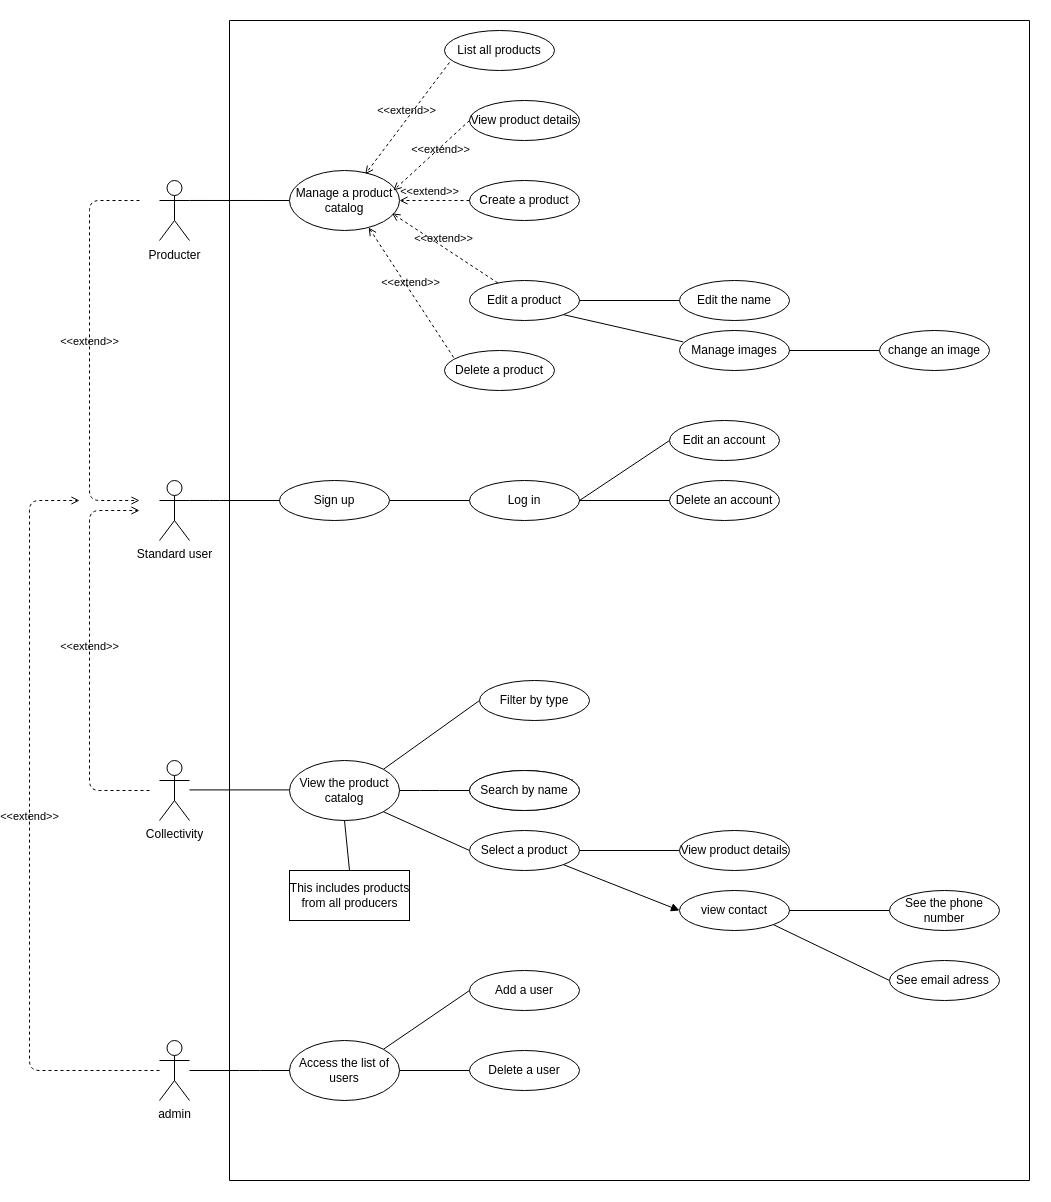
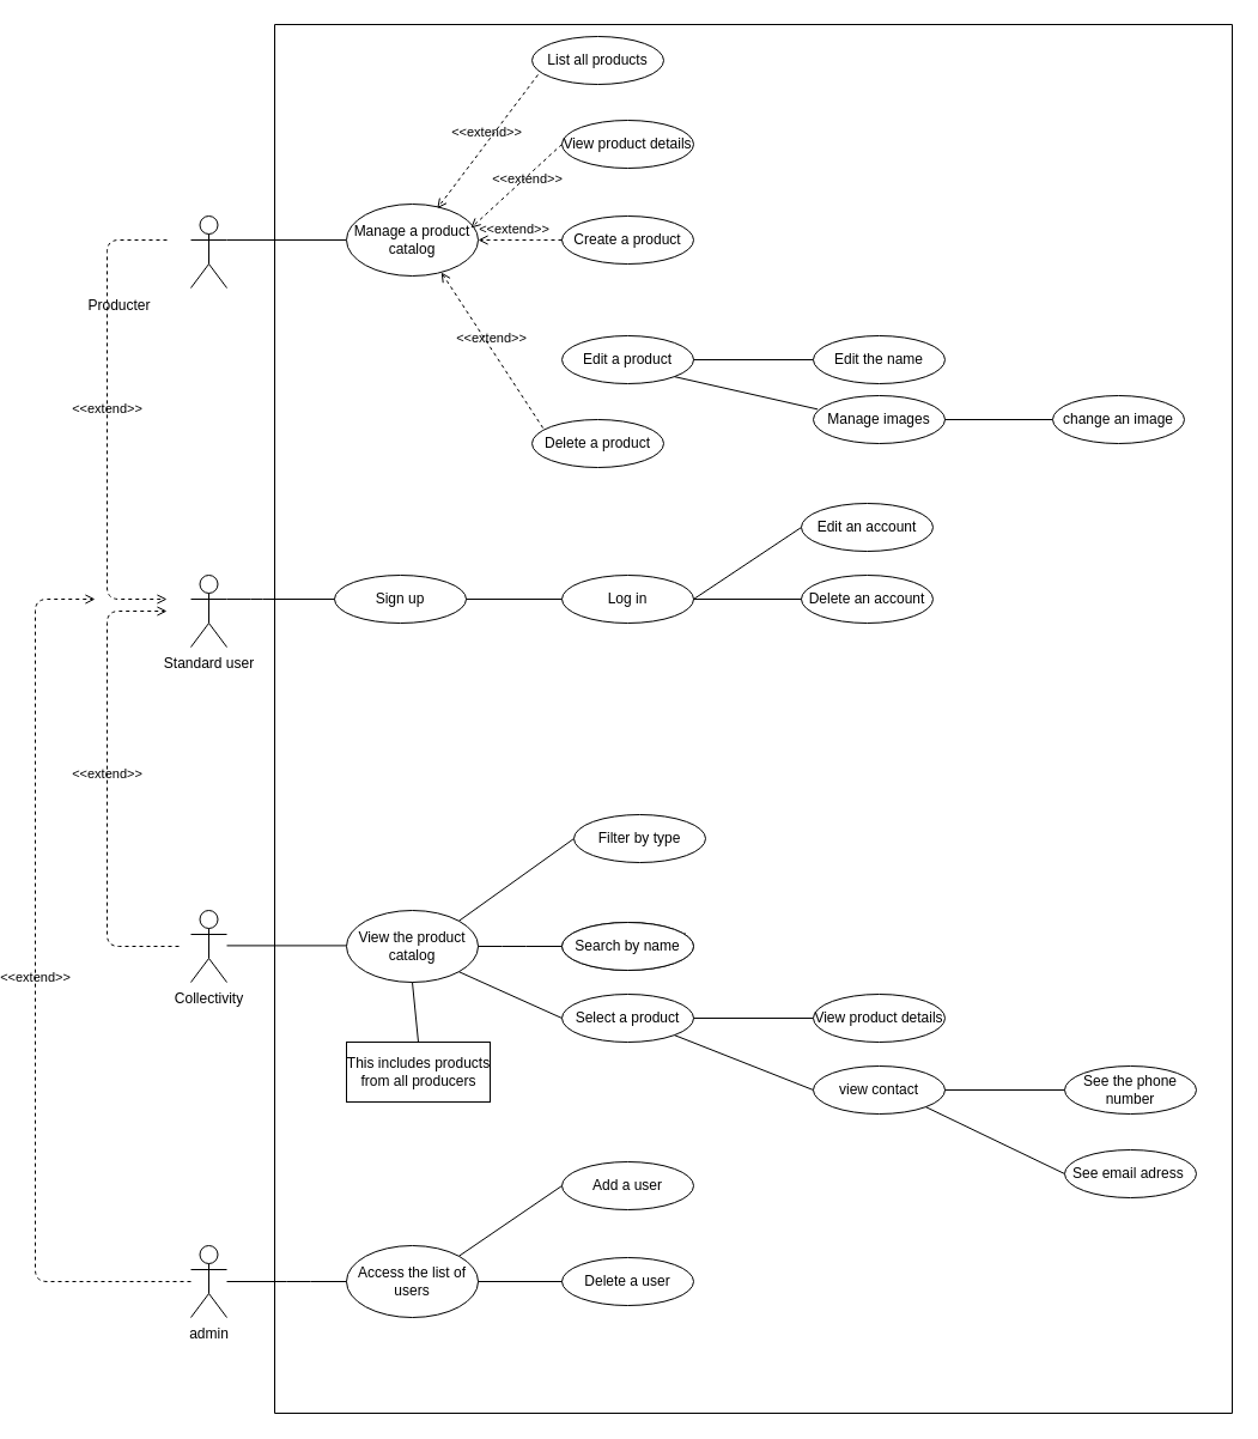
  <mxCell id="0" />
  <mxCell id="1" parent="0" />
  <mxCell id="2" value="" style="shape=umlActor;verticalLabelPosition=bottom;verticalAlign=top;html=1;outlineConnect=0;" parent="1" vertex="1"><mxGeometry x="150" y="180" width="30" height="60" as="geometry" /></mxCell>
  <mxCell id="3" value="Standard user" style="shape=umlActor;verticalLabelPosition=bottom;verticalAlign=top;html=1;outlineConnect=0;" parent="1" vertex="1"><mxGeometry x="150" y="480" width="30" height="60" as="geometry" /></mxCell>
  <mxCell id="4" value="Collectivity" style="shape=umlActor;verticalLabelPosition=bottom;verticalAlign=top;html=1;outlineConnect=0;" parent="1" vertex="1"><mxGeometry x="150" y="760" width="30" height="60" as="geometry" /></mxCell>
- <mxCell id="5" value="Producter" style="text;html=1;align=center;verticalAlign=middle;resizable=0;points=[];autosize=1;strokeColor=none;fillColor=none;" parent="1" vertex="1"><mxGeometry x="125" y="240" width="80" height="30" as="geometry" /></mxCell>
+ <mxCell id="5" value="Producter" style="text;html=1;align=center;verticalAlign=middle;resizable=0;points=[];autosize=1;strokeColor=none;fillColor=none;" parent="1" vertex="1"><mxGeometry x="50" y="240" width="80" height="30" as="geometry" /></mxCell>
  <mxCell id="6" value="" style="endArrow=none;html=1;exitX=1;exitY=0.333;exitDx=0;exitDy=0;exitPerimeter=0;" parent="1" source="3" edge="1"><mxGeometry width="50" height="50" relative="1" as="geometry"><mxPoint x="380" y="430" as="sourcePoint" /><mxPoint x="280" y="500" as="targetPoint" /><Array as="points"><mxPoint x="210" y="500" /></Array></mxGeometry></mxCell>
  <mxCell id="7" value="" style="endArrow=none;html=1;exitX=1;exitY=0.333;exitDx=0;exitDy=0;exitPerimeter=0;" parent="1" source="2" edge="1"><mxGeometry width="50" height="50" relative="1" as="geometry"><mxPoint x="380" y="430" as="sourcePoint" /><mxPoint x="280" y="200" as="targetPoint" /></mxGeometry></mxCell>
  <mxCell id="8" value="Manage a product catalog" style="ellipse;whiteSpace=wrap;html=1;" parent="1" vertex="1"><mxGeometry x="280" y="170" width="110" height="60" as="geometry" /></mxCell>
  <mxCell id="9" value="View the product catalog" style="ellipse;whiteSpace=wrap;html=1;" parent="1" vertex="1"><mxGeometry x="280" y="760" width="110" height="60" as="geometry" /></mxCell>
  <mxCell id="10" value="" style="endArrow=none;html=1;exitX=1;exitY=0.333;exitDx=0;exitDy=0;exitPerimeter=0;" parent="1" edge="1"><mxGeometry width="50" height="50" relative="1" as="geometry"><mxPoint x="180" y="789.41" as="sourcePoint" /><mxPoint x="280" y="789.41" as="targetPoint" /></mxGeometry></mxCell>
  <mxCell id="11" value="List all products" style="ellipse;whiteSpace=wrap;html=1;" parent="1" vertex="1"><mxGeometry x="435" y="30" width="110" height="40" as="geometry" /></mxCell>
  <mxCell id="12" value="View product details" style="ellipse;whiteSpace=wrap;html=1;" parent="1" vertex="1"><mxGeometry x="460" width="110" height="40" as="geometry" y="100" /></mxCell>
  <mxCell id="13" value="Create a product" style="ellipse;whiteSpace=wrap;html=1;" parent="1" vertex="1"><mxGeometry x="460" y="180" width="110" height="40" as="geometry" /></mxCell>
  <mxCell id="14" value="Edit a product" style="ellipse;whiteSpace=wrap;html=1;" parent="1" vertex="1"><mxGeometry x="460" y="280" width="110" height="40" as="geometry" /></mxCell>
  <mxCell id="15" value="Delete a product" style="ellipse;whiteSpace=wrap;html=1;" parent="1" vertex="1"><mxGeometry x="435" y="350" width="110" height="40" as="geometry" /></mxCell>
  <mxCell id="16" value="" style="endArrow=none;html=1;entryX=0;entryY=0.5;entryDx=0;entryDy=0;" parent="1" source="14" target="17" edge="1"><mxGeometry width="50" height="50" relative="1" as="geometry"><mxPoint x="560" y="280" as="sourcePoint" /><mxPoint x="660" y="240" as="targetPoint" /></mxGeometry></mxCell>
  <mxCell id="17" value="Edit the name" style="ellipse;whiteSpace=wrap;html=1;" parent="1" vertex="1"><mxGeometry x="670" y="280" width="110" height="40" as="geometry" /></mxCell>
  <mxCell id="18" value="" style="endArrow=none;html=1;entryX=0.034;entryY=0.285;entryDx=0;entryDy=0;entryPerimeter=0;exitX=1;exitY=1;exitDx=0;exitDy=0;" parent="1" source="14" target="19" edge="1"><mxGeometry width="50" height="50" relative="1" as="geometry"><mxPoint x="560" y="280" as="sourcePoint" /><mxPoint x="640" y="300" as="targetPoint" /></mxGeometry></mxCell>
  <mxCell id="19" value="Manage images" style="ellipse;whiteSpace=wrap;html=1;" parent="1" vertex="1"><mxGeometry x="670" y="330" width="110" height="40" as="geometry" /></mxCell>
  <mxCell id="20" value="" style="endArrow=none;html=1;entryX=0;entryY=0.5;entryDx=0;entryDy=0;exitX=1;exitY=0.5;exitDx=0;exitDy=0;" parent="1" source="19" target="21" edge="1"><mxGeometry width="50" height="50" relative="1" as="geometry"><mxPoint x="790" y="340" as="sourcePoint" /><mxPoint x="870" y="339" as="targetPoint" /></mxGeometry></mxCell>
  <mxCell id="21" value="change an&amp;nbsp;&lt;span style=&quot;background-color: transparent;&quot;&gt;image&lt;/span&gt;" style="ellipse;whiteSpace=wrap;html=1;" parent="1" vertex="1"><mxGeometry x="870" y="330" width="110" height="40" as="geometry" /></mxCell>
  <mxCell id="22" value="" style="endArrow=none;html=1;entryX=0;entryY=0.5;entryDx=0;entryDy=0;exitX=0;exitY=0.5;exitDx=0;exitDy=0;" parent="1" source="24" target="56" edge="1"><mxGeometry width="50" height="50" relative="1" as="geometry"><mxPoint x="270" y="500" as="sourcePoint" /><mxPoint x="460" y="450" as="targetPoint" /></mxGeometry></mxCell>
  <mxCell id="23" value="" style="endArrow=none;html=1;entryX=0;entryY=0.5;entryDx=0;entryDy=0;startArrow=none;" parent="1" source="56" target="24" edge="1"><mxGeometry width="50" height="50" relative="1" as="geometry"><mxPoint x="270" y="500" as="sourcePoint" /><mxPoint x="460" y="500" as="targetPoint" /></mxGeometry></mxCell>
  <mxCell id="24" value="Log in" style="ellipse;whiteSpace=wrap;html=1;" parent="1" vertex="1"><mxGeometry x="460" y="480" width="110" height="40" as="geometry" /></mxCell>
  <mxCell id="25" value="" style="endArrow=none;html=1;exitX=1;exitY=0.5;exitDx=0;exitDy=0;entryX=0;entryY=0.5;entryDx=0;entryDy=0;" parent="1" source="24" target="26" edge="1"><mxGeometry width="50" height="50" relative="1" as="geometry"><mxPoint x="364" y="525" as="sourcePoint" /><mxPoint x="460" y="560" as="targetPoint" /></mxGeometry></mxCell>
  <mxCell id="26" value="Edit an account" style="ellipse;whiteSpace=wrap;html=1;" parent="1" vertex="1"><mxGeometry x="660" y="420" width="110" height="40" as="geometry" /></mxCell>
  <mxCell id="27" value="" style="endArrow=none;html=1;exitX=1;exitY=0.5;exitDx=0;exitDy=0;entryX=0;entryY=0.5;entryDx=0;entryDy=0;" parent="1" source="9" target="28" edge="1"><mxGeometry width="50" height="50" relative="1" as="geometry"><mxPoint x="388.891" y="778.787" as="sourcePoint" /><mxPoint x="460" y="790" as="targetPoint" /><Array as="points"><mxPoint x="420" y="790" /></Array></mxGeometry></mxCell>
  <mxCell id="28" value="List the products" style="ellipse;whiteSpace=wrap;html=1;" parent="1" vertex="1"><mxGeometry x="460" y="770" width="110" height="40" as="geometry" /></mxCell>
  <mxCell id="29" value="" style="endArrow=none;html=1;entryX=0;entryY=0.5;entryDx=0;entryDy=0;exitX=1;exitY=1;exitDx=0;exitDy=0;" parent="1" source="9" target="30" edge="1"><mxGeometry width="50" height="50" relative="1" as="geometry"><mxPoint x="379" y="810" as="sourcePoint" /><mxPoint x="450" y="840" as="targetPoint" /></mxGeometry></mxCell>
  <mxCell id="30" value="Select a product" style="ellipse;whiteSpace=wrap;html=1;" parent="1" vertex="1"><mxGeometry x="460" y="830" width="110" height="40" as="geometry" /></mxCell>
  <mxCell id="31" value="" style="endArrow=none;html=1;exitX=0.941;exitY=0.236;exitDx=0;exitDy=0;exitPerimeter=0;entryX=0;entryY=0.5;entryDx=0;entryDy=0;" parent="1" source="28" target="32" edge="1"><mxGeometry width="50" height="50" relative="1" as="geometry"><mxPoint x="570.001" y="781.213" as="sourcePoint" /><mxPoint x="670" y="730" as="targetPoint" /></mxGeometry></mxCell>
  <mxCell id="32" value="Search by name" style="ellipse;whiteSpace=wrap;html=1;" parent="1" vertex="1"><mxGeometry x="460" y="770" width="110" height="40" as="geometry" /></mxCell>
  <mxCell id="33" value="" style="endArrow=none;html=1;entryX=0;entryY=0.5;entryDx=0;entryDy=0;exitX=1;exitY=0;exitDx=0;exitDy=0;" parent="1" source="9" target="34" edge="1"><mxGeometry width="50" height="50" relative="1" as="geometry"><mxPoint x="590" y="790" as="sourcePoint" /><mxPoint x="670" y="789" as="targetPoint" /></mxGeometry></mxCell>
  <mxCell id="34" value="Filter by type" style="ellipse;whiteSpace=wrap;html=1;" parent="1" vertex="1"><mxGeometry x="470" y="680" width="110" height="40" as="geometry" /></mxCell>
  <mxCell id="35" value="" style="endArrow=none;html=1;entryX=0;entryY=0.5;entryDx=0;entryDy=0;exitX=1;exitY=0.5;exitDx=0;exitDy=0;" parent="1" source="30" target="36" edge="1"><mxGeometry width="50" height="50" relative="1" as="geometry"><mxPoint x="590" y="850" as="sourcePoint" /><mxPoint x="670" y="850" as="targetPoint" /></mxGeometry></mxCell>
  <mxCell id="36" value="View product details" style="ellipse;whiteSpace=wrap;html=1;" parent="1" vertex="1"><mxGeometry x="670" y="830" width="110" height="40" as="geometry" /></mxCell>
- <mxCell id="37" value="" style="endArrow=block;html=1;exitX=1;exitY=1;exitDx=0;exitDy=0;entryX=0;entryY=0.5;entryDx=0;entryDy=0;" parent="1" source="30" target="38" edge="1"><mxGeometry width="50" height="50" relative="1" as="geometry"><mxPoint x="570" y="869" as="sourcePoint" /><mxPoint x="670" y="900" as="targetPoint" /></mxGeometry></mxCell>
+ <mxCell id="37" value="" style="endArrow=none;html=1;exitX=1;exitY=1;exitDx=0;exitDy=0;entryX=0;entryY=0.5;entryDx=0;entryDy=0;" parent="1" source="30" target="38" edge="1"><mxGeometry width="50" height="50" relative="1" as="geometry"><mxPoint x="570" y="869" as="sourcePoint" /><mxPoint x="670" y="900" as="targetPoint" /></mxGeometry></mxCell>
  <mxCell id="38" value="view contact" style="ellipse;whiteSpace=wrap;html=1;" parent="1" vertex="1"><mxGeometry x="670" y="890" width="110" height="40" as="geometry" /></mxCell>
  <mxCell id="39" value="" style="endArrow=none;html=1;entryX=0;entryY=0.5;entryDx=0;entryDy=0;" parent="1" source="38" target="40" edge="1"><mxGeometry width="50" height="50" relative="1" as="geometry"><mxPoint x="780" y="909.41" as="sourcePoint" /><mxPoint x="880" y="909.41" as="targetPoint" /></mxGeometry></mxCell>
  <mxCell id="40" value="See the phone number" style="ellipse;whiteSpace=wrap;html=1;" parent="1" vertex="1"><mxGeometry x="880" y="890" width="110" height="40" as="geometry" /></mxCell>
  <mxCell id="41" value="" style="endArrow=none;html=1;exitX=1;exitY=1;exitDx=0;exitDy=0;entryX=0;entryY=0.5;entryDx=0;entryDy=0;" parent="1" source="38" target="42" edge="1"><mxGeometry width="50" height="50" relative="1" as="geometry"><mxPoint x="790" y="920" as="sourcePoint" /><mxPoint x="880" y="980" as="targetPoint" /></mxGeometry></mxCell>
  <mxCell id="42" value="See email adress&amp;nbsp;" style="ellipse;whiteSpace=wrap;html=1;" parent="1" vertex="1"><mxGeometry x="880" y="960" width="110" height="40" as="geometry" /></mxCell>
  <mxCell id="43" value="admin" style="shape=umlActor;verticalLabelPosition=bottom;verticalAlign=top;html=1;outlineConnect=0;" parent="1" vertex="1"><mxGeometry x="150" y="1040" width="30" height="60" as="geometry" /></mxCell>
  <mxCell id="44" value="&amp;lt;&amp;lt;extend&amp;gt;&amp;gt;" style="html=1;verticalAlign=bottom;labelBackgroundColor=none;endArrow=open;endFill=0;dashed=1;" parent="1" source="43" edge="1"><mxGeometry width="160" relative="1" as="geometry"><mxPoint x="150" y="1080" as="sourcePoint" /><mxPoint x="70" y="500" as="targetPoint" /><Array as="points"><mxPoint x="20" y="1070" /><mxPoint x="20" y="500" /></Array></mxGeometry></mxCell>
  <mxCell id="45" value="&amp;lt;&amp;lt;extend&amp;gt;&amp;gt;" style="html=1;verticalAlign=bottom;labelBackgroundColor=none;endArrow=open;endFill=0;dashed=1;" parent="1" edge="1"><mxGeometry width="160" relative="1" as="geometry"><mxPoint x="140" y="790" as="sourcePoint" /><mxPoint x="130" y="510" as="targetPoint" /><Array as="points"><mxPoint x="80" y="790" /><mxPoint x="80" y="510" /></Array></mxGeometry></mxCell>
  <mxCell id="46" value="&amp;lt;&amp;lt;extend&amp;gt;&amp;gt;" style="html=1;verticalAlign=bottom;labelBackgroundColor=none;endArrow=open;endFill=0;dashed=1;" parent="1" edge="1"><mxGeometry width="160" relative="1" as="geometry"><mxPoint x="130" y="200" as="sourcePoint" /><mxPoint x="130" y="500" as="targetPoint" /><Array as="points"><mxPoint x="80" y="200" /><mxPoint x="80" y="500" /></Array></mxGeometry></mxCell>
  <mxCell id="47" value="This includes products &lt;br&gt;from all producers" style="html=1;" parent="1" vertex="1"><mxGeometry x="280" y="870" width="120" height="50" as="geometry" /></mxCell>
  <mxCell id="48" value="" style="endArrow=none;html=1;exitX=0.5;exitY=0;exitDx=0;exitDy=0;entryX=0.5;entryY=1;entryDx=0;entryDy=0;" parent="1" source="47" target="9" edge="1"><mxGeometry width="50" height="50" relative="1" as="geometry"><mxPoint x="410" y="1010" as="sourcePoint" /><mxPoint x="460" y="960" as="targetPoint" /></mxGeometry></mxCell>
  <mxCell id="49" value="Access the list of users" style="ellipse;whiteSpace=wrap;html=1;" parent="1" vertex="1"><mxGeometry x="280" y="1040" width="110" height="60" as="geometry" /></mxCell>
  <mxCell id="50" value="" style="endArrow=none;html=1;entryX=0;entryY=0.5;entryDx=0;entryDy=0;" parent="1" source="43" target="49" edge="1"><mxGeometry width="50" height="50" relative="1" as="geometry"><mxPoint x="180" y="1080" as="sourcePoint" /><mxPoint x="290" y="1080" as="targetPoint" /><Array as="points"><mxPoint x="240" y="1070" /></Array></mxGeometry></mxCell>
  <mxCell id="51" value="Add a user" style="ellipse;whiteSpace=wrap;html=1;" parent="1" vertex="1"><mxGeometry x="460" y="970" width="110" height="40" as="geometry" /></mxCell>
  <mxCell id="52" value="" style="endArrow=none;html=1;entryX=0;entryY=0.5;entryDx=0;entryDy=0;exitX=1;exitY=0;exitDx=0;exitDy=0;" parent="1" source="49" target="51" edge="1"><mxGeometry width="50" height="50" relative="1" as="geometry"><mxPoint x="380" y="1050" as="sourcePoint" /><mxPoint x="460" y="960" as="targetPoint" /></mxGeometry></mxCell>
  <mxCell id="53" value="Delete a user" style="ellipse;whiteSpace=wrap;html=1;" parent="1" vertex="1"><mxGeometry x="460" y="1050" width="110" height="40" as="geometry" /></mxCell>
  <mxCell id="54" value="" style="endArrow=none;html=1;entryX=0;entryY=0.5;entryDx=0;entryDy=0;" parent="1" target="53" edge="1"><mxGeometry width="50" height="50" relative="1" as="geometry"><mxPoint x="390" y="1070" as="sourcePoint" /><mxPoint x="470" y="1000" as="targetPoint" /></mxGeometry></mxCell>
  <mxCell id="55" value="" style="endArrow=none;html=1;entryX=0;entryY=0.5;entryDx=0;entryDy=0;" parent="1" target="56" edge="1"><mxGeometry width="50" height="50" relative="1" as="geometry"><mxPoint x="270" y="500" as="sourcePoint" /><mxPoint x="460" y="500" as="targetPoint" /></mxGeometry></mxCell>
  <mxCell id="56" value="Sign up" style="ellipse;whiteSpace=wrap;html=1;" parent="1" vertex="1"><mxGeometry x="270" y="480" width="110" height="40" as="geometry" /></mxCell>
  <mxCell id="57" value="Delete an account" style="ellipse;whiteSpace=wrap;html=1;" parent="1" vertex="1"><mxGeometry x="660" y="480" width="110" height="40" as="geometry" /></mxCell>
  <mxCell id="58" value="" style="endArrow=none;html=1;exitX=1;exitY=0.5;exitDx=0;exitDy=0;entryX=0;entryY=0.5;entryDx=0;entryDy=0;" parent="1" source="24" target="57" edge="1"><mxGeometry width="50" height="50" relative="1" as="geometry"><mxPoint x="580" y="510" as="sourcePoint" /><mxPoint x="670" y="450" as="targetPoint" /></mxGeometry></mxCell>
  <mxCell id="59" value="" style="endArrow=none;html=1;" parent="1" edge="1"><mxGeometry width="50" height="50" relative="1" as="geometry"><mxPoint x="220" y="1180" as="sourcePoint" /><mxPoint x="220" y="20" as="targetPoint" /></mxGeometry></mxCell>
  <mxCell id="60" value="" style="endArrow=none;html=1;" parent="1" edge="1"><mxGeometry width="50" height="50" relative="1" as="geometry"><mxPoint x="220" y="1180" as="sourcePoint" /><mxPoint x="1020" y="1180" as="targetPoint" /></mxGeometry></mxCell>
  <mxCell id="61" value="" style="endArrow=none;html=1;" parent="1" edge="1"><mxGeometry width="50" height="50" relative="1" as="geometry"><mxPoint x="220" y="20" as="sourcePoint" /><mxPoint x="1020" y="20" as="targetPoint" /></mxGeometry></mxCell>
  <mxCell id="62" value="" style="endArrow=none;html=1;" parent="1" edge="1"><mxGeometry width="50" height="50" relative="1" as="geometry"><mxPoint x="1020" y="1180" as="sourcePoint" /><mxPoint x="1020" y="20" as="targetPoint" /></mxGeometry></mxCell>
  <mxCell id="63" value="&amp;lt;&amp;lt;extend&amp;gt;&amp;gt;" style="html=1;verticalAlign=bottom;labelBackgroundColor=none;endArrow=open;endFill=0;dashed=1;exitX=0.045;exitY=0.8;exitDx=0;exitDy=0;entryX=0.689;entryY=0.061;entryDx=0;entryDy=0;exitPerimeter=0;entryPerimeter=0;" edge="1" parent="1" source="11" target="8"><mxGeometry x="0.021" width="160" relative="1" as="geometry"><mxPoint x="460" y="81.21" as="sourcePoint" /><mxPoint x="373.891" y="179.997" as="targetPoint" /><Array as="points" /><mxPoint as="offset" /></mxGeometry></mxCell>
  <mxCell id="64" value="&amp;lt;&amp;lt;extend&amp;gt;&amp;gt;" style="html=1;verticalAlign=bottom;labelBackgroundColor=none;endArrow=open;endFill=0;dashed=1;exitX=0;exitY=0.5;exitDx=0;exitDy=0;entryX=1;entryY=0;entryDx=0;entryDy=0;" edge="1" parent="1" source="12"><mxGeometry x="-0.087" y="9" width="160" relative="1" as="geometry"><mxPoint x="470" y="91.21" as="sourcePoint" /><mxPoint x="383.891" y="189.997" as="targetPoint" /><Array as="points" /><mxPoint as="offset" /></mxGeometry></mxCell>
  <mxCell id="65" value="&amp;lt;&amp;lt;extend&amp;gt;&amp;gt;" style="html=1;verticalAlign=bottom;labelBackgroundColor=none;endArrow=open;endFill=0;dashed=1;exitX=0;exitY=0.5;exitDx=0;exitDy=0;entryX=1;entryY=0.5;entryDx=0;entryDy=0;" edge="1" parent="1" source="13" target="8"><mxGeometry x="0.143" width="160" relative="1" as="geometry"><mxPoint x="480" y="101.21" as="sourcePoint" /><mxPoint x="410" y="200" as="targetPoint" /><Array as="points"><mxPoint x="430" y="200" /></Array><mxPoint as="offset" /></mxGeometry></mxCell>
- <mxCell id="66" value="&amp;lt;&amp;lt;extend&amp;gt;&amp;gt;" style="html=1;verticalAlign=bottom;labelBackgroundColor=none;endArrow=open;endFill=0;dashed=1;entryX=0.932;entryY=0.714;entryDx=0;entryDy=0;entryPerimeter=0;" edge="1" parent="1" source="14" target="8"><mxGeometry x="0.021" width="160" relative="1" as="geometry"><mxPoint x="490" y="111.21" as="sourcePoint" /><mxPoint x="403.891" y="209.997" as="targetPoint" /><Array as="points" /><mxPoint as="offset" /></mxGeometry></mxCell>
  <mxCell id="67" value="&amp;lt;&amp;lt;extend&amp;gt;&amp;gt;" style="html=1;verticalAlign=bottom;labelBackgroundColor=none;endArrow=open;endFill=0;dashed=1;entryX=0.72;entryY=0.95;entryDx=0;entryDy=0;entryPerimeter=0;exitX=0.083;exitY=0.175;exitDx=0;exitDy=0;exitPerimeter=0;" edge="1" parent="1" source="15" target="8"><mxGeometry x="0.021" width="160" relative="1" as="geometry"><mxPoint x="434" y="365" as="sourcePoint" /><mxPoint x="413.891" y="219.997" as="targetPoint" /><Array as="points" /><mxPoint as="offset" /></mxGeometry></mxCell>
